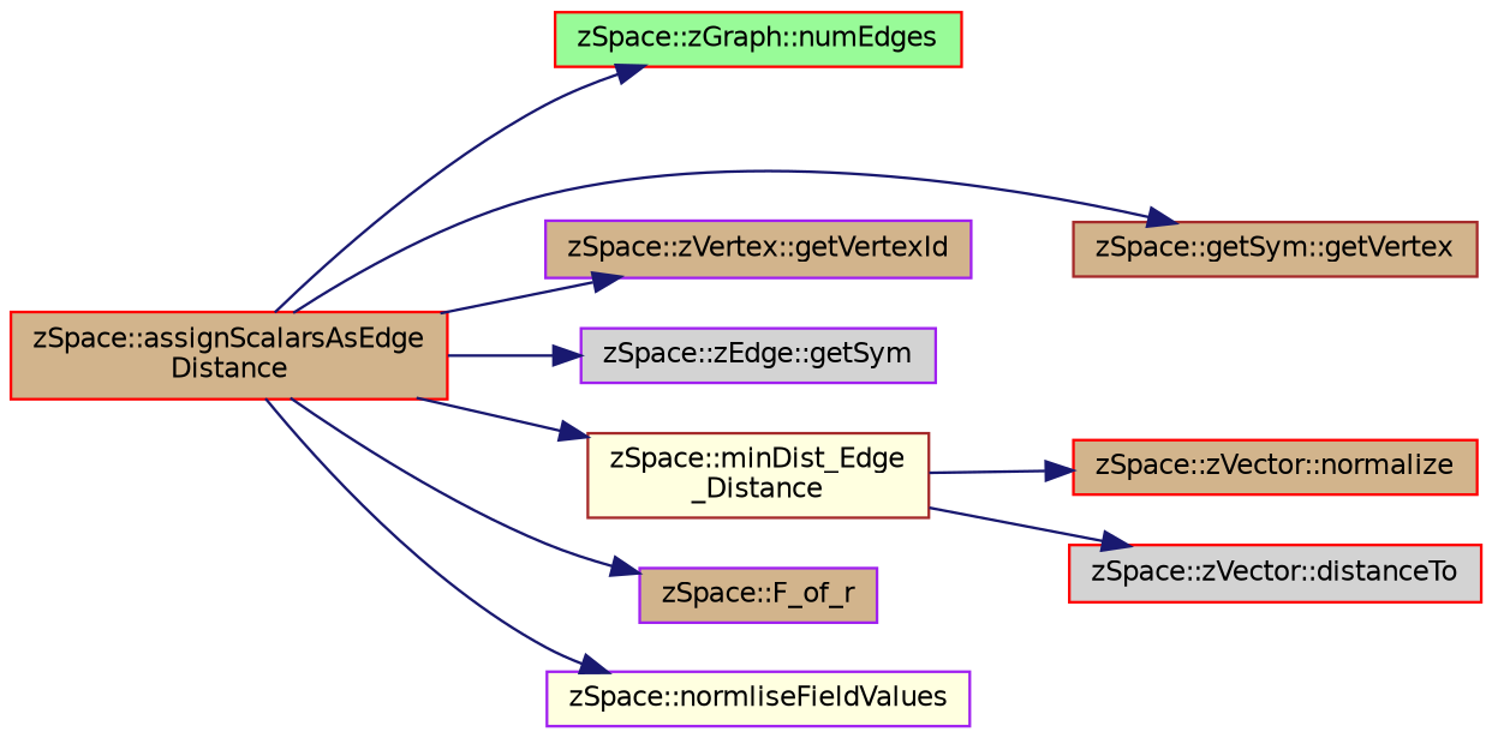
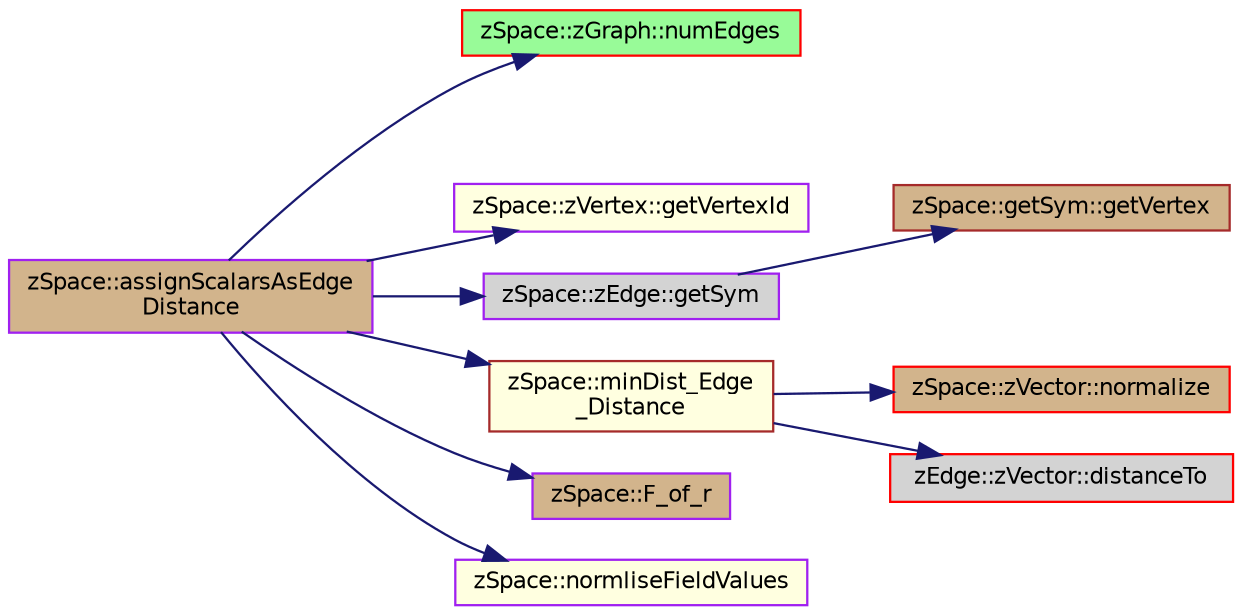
  digraph {
    rankdir=LR
    node [color=red fillcolor=tan fontname=Helvetica fontsize=10 shape=record style=filled]
    edge [color=midnightblue fontname=Helvetica fontsize=10 labelfontname=Helvetica labelfontsize=10 style=solid]
-   n1 [fontcolor=black height=0.2 label="zSpace::assignScalarsAsEdge\lDistance" width=0.4]
+   n1 [color=purple fontcolor=black height=0.2 label="zSpace::assignScalarsAsEdge\lDistance" width=0.4]
    n2 [fillcolor=palegreen height=0.2 label="zSpace::zGraph::numEdges" width=0.4]
    n3 [color=brown height=0.2 label="zSpace::getSym::getVertex" width=0.4]
-   n4 [color=purple height=0.2 label="zSpace::zVertex::getVertexId" width=0.4]
+   n4 [color=purple fillcolor=lightyellow height=0.2 label="zSpace::zVertex::getVertexId" width=0.4]
    n5 [color=purple fillcolor=lightgrey height=0.2 label="zSpace::zEdge::getSym" width=0.4]
    n6 [color=brown fillcolor=lightyellow height=0.2 label="zSpace::minDist_Edge\l_Distance" width=0.4]
    n7 [color=purple height=0.2 label="zSpace::F_of_r" width=0.4]
    n8 [color=purple fillcolor=lightyellow height=0.2 label="zSpace::normliseFieldValues" width=0.4]
    n9 [height=0.2 label="zSpace::zVector::normalize" width=0.4]
-   n10 [fillcolor=lightgrey height=0.2 label="zSpace::zVector::distanceTo" width=0.4]
+   n10 [fillcolor=lightgrey height=0.2 label="zEdge::zVector::distanceTo" width=0.4]
    n1 -> n2
-   n1 -> n3
+   n5 -> n3
    n1 -> n4
    n1 -> n5
    n1 -> n6
    n1 -> n7
    n1 -> n8
    n6 -> n9
    n6 -> n10
  }
